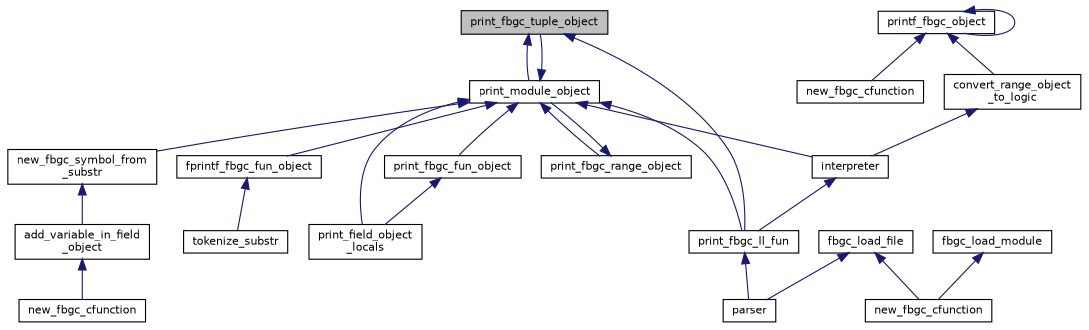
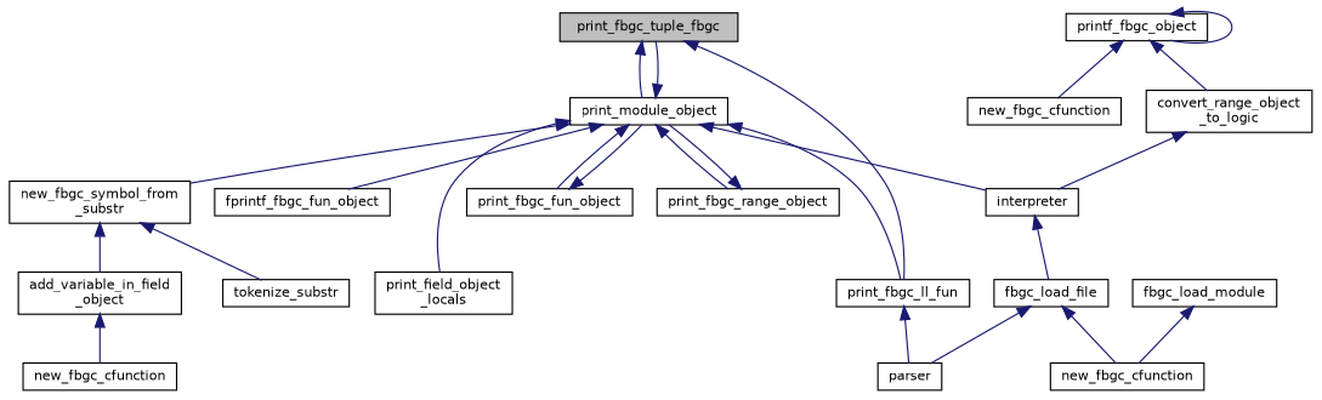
  digraph {
    rankdir=TB
    node [color=black fillcolor=white fontname=Helvetica fontsize=10 shape=record style=filled]
    edge [color=midnightblue dir=back fontname=Helvetica fontsize=10 labelfontname=Helvetica labelfontsize=10 style=solid]
-   n1 [fillcolor=grey75 fontcolor=black height=0.2 label=print_fbgc_tuple_object width=0.4]
+   n1 [fillcolor=grey75 fontcolor=black height=0.2 label=print_fbgc_tuple_fbgc width=0.4]
    n2 [height=0.2 label=print_module_object width=0.4]
    n3 [height=0.2 label=print_fbgc_ll_fun width=0.4]
    n4 [height=0.2 label="print_field_object\l_locals" width=0.4]
    n5 [height=0.2 label=print_fbgc_fun_object width=0.4]
    n6 [height=0.2 label=fprintf_fbgc_fun_object width=0.4]
    n7 [height=0.2 label=interpreter width=0.4]
    n8 [height=0.2 label=print_fbgc_range_object width=0.4]
    n9 [height=0.2 label="new_fbgc_symbol_from\l_substr" width=0.4]
    n10 [height=0.2 label=parser width=0.4]
    n11 [height=0.2 label=fbgc_load_file width=0.4]
    n12 [height=0.2 label="add_variable_in_field\l_object" width=0.4]
    n13 [height=0.2 label=tokenize_substr width=0.4]
    n14 [height=0.2 label=printf_fbgc_object width=0.4]
    n15 [height=0.2 label=new_fbgc_cfunction width=0.4]
    n16 [height=0.2 label="convert_range_object\l_to_logic" width=0.4]
    n17 [height=0.2 label=new_fbgc_cfunction width=0.4]
    n18 [height=0.2 label=new_fbgc_cfunction width=0.4]
    n19 [height=0.2 label=fbgc_load_module width=0.4]
    n1 -> n2
    n1 -> n3
    n2 -> n1
    n2 -> n3
    n2 -> n4
    n2 -> n5
    n2 -> n6
    n2 -> n7
    n2 -> n8
    n2 -> n9
    n3 -> n10
-   n5 -> n4
-   n7 -> n3
+   n5 -> n2
+   n7 -> n11
    n8 -> n2
    n9 -> n12
-   n6 -> n13
+   n9 -> n13
    n11 -> n10
    n11 -> n17
    n12 -> n18
    n14 -> n14
    n14 -> n15
    n14 -> n16
    n16 -> n7
    n19 -> n17
  }
